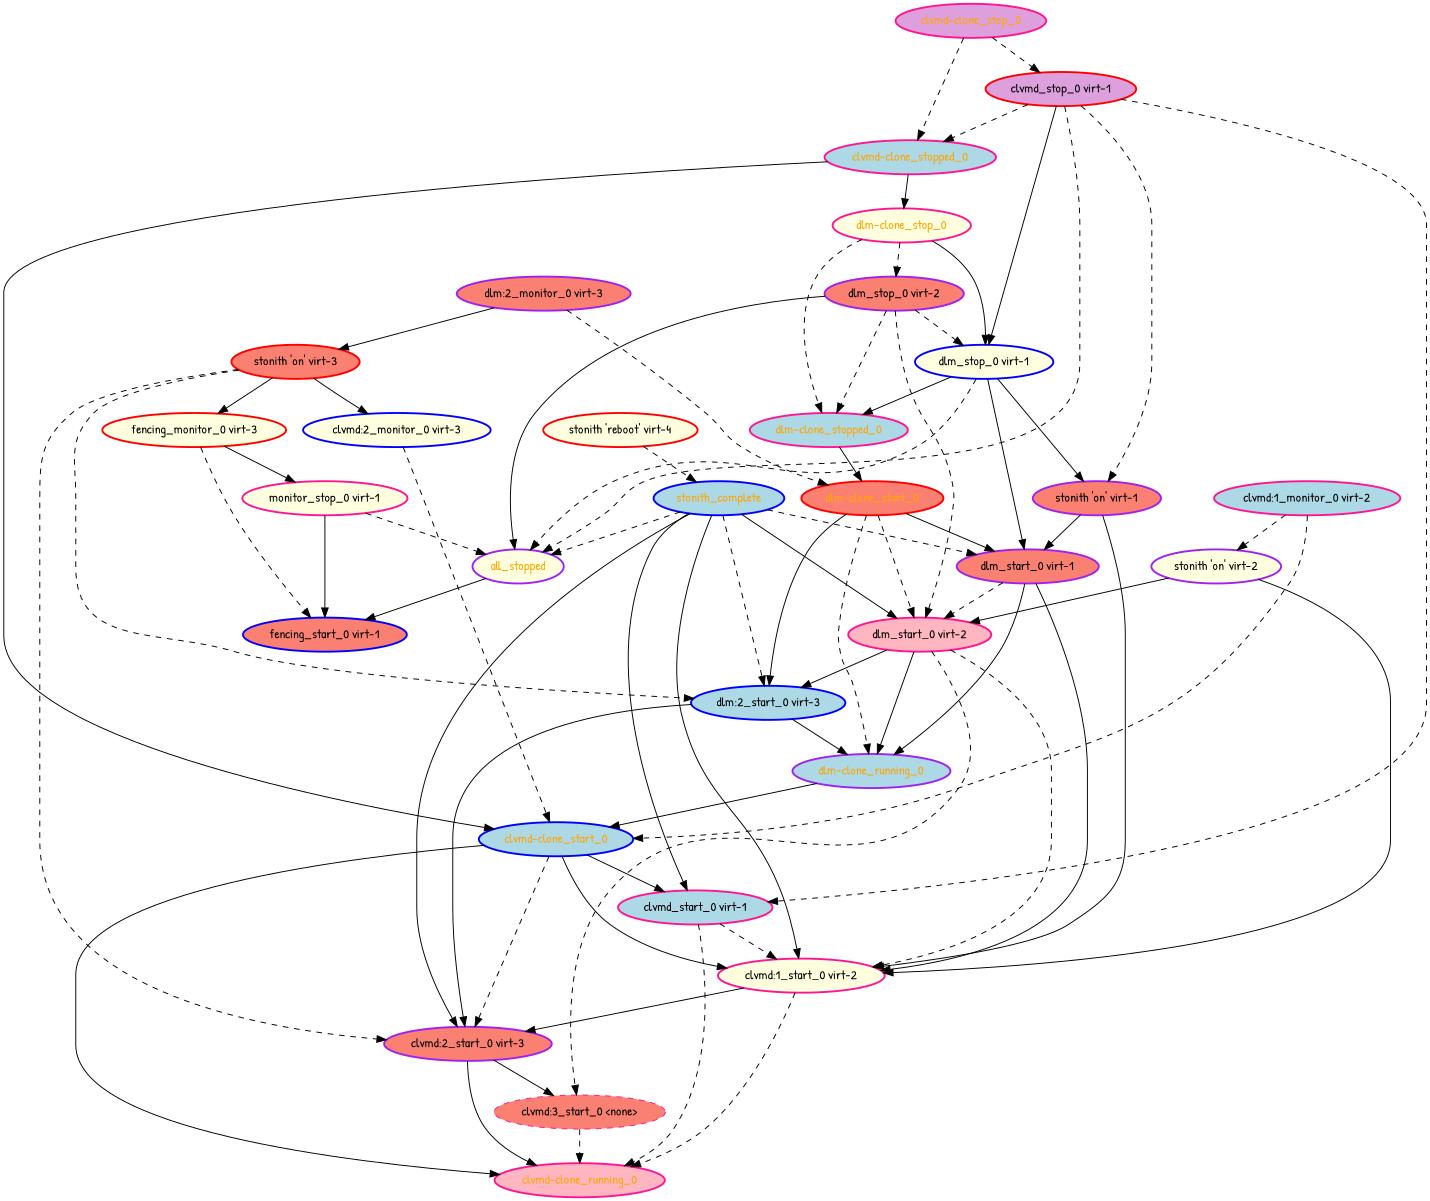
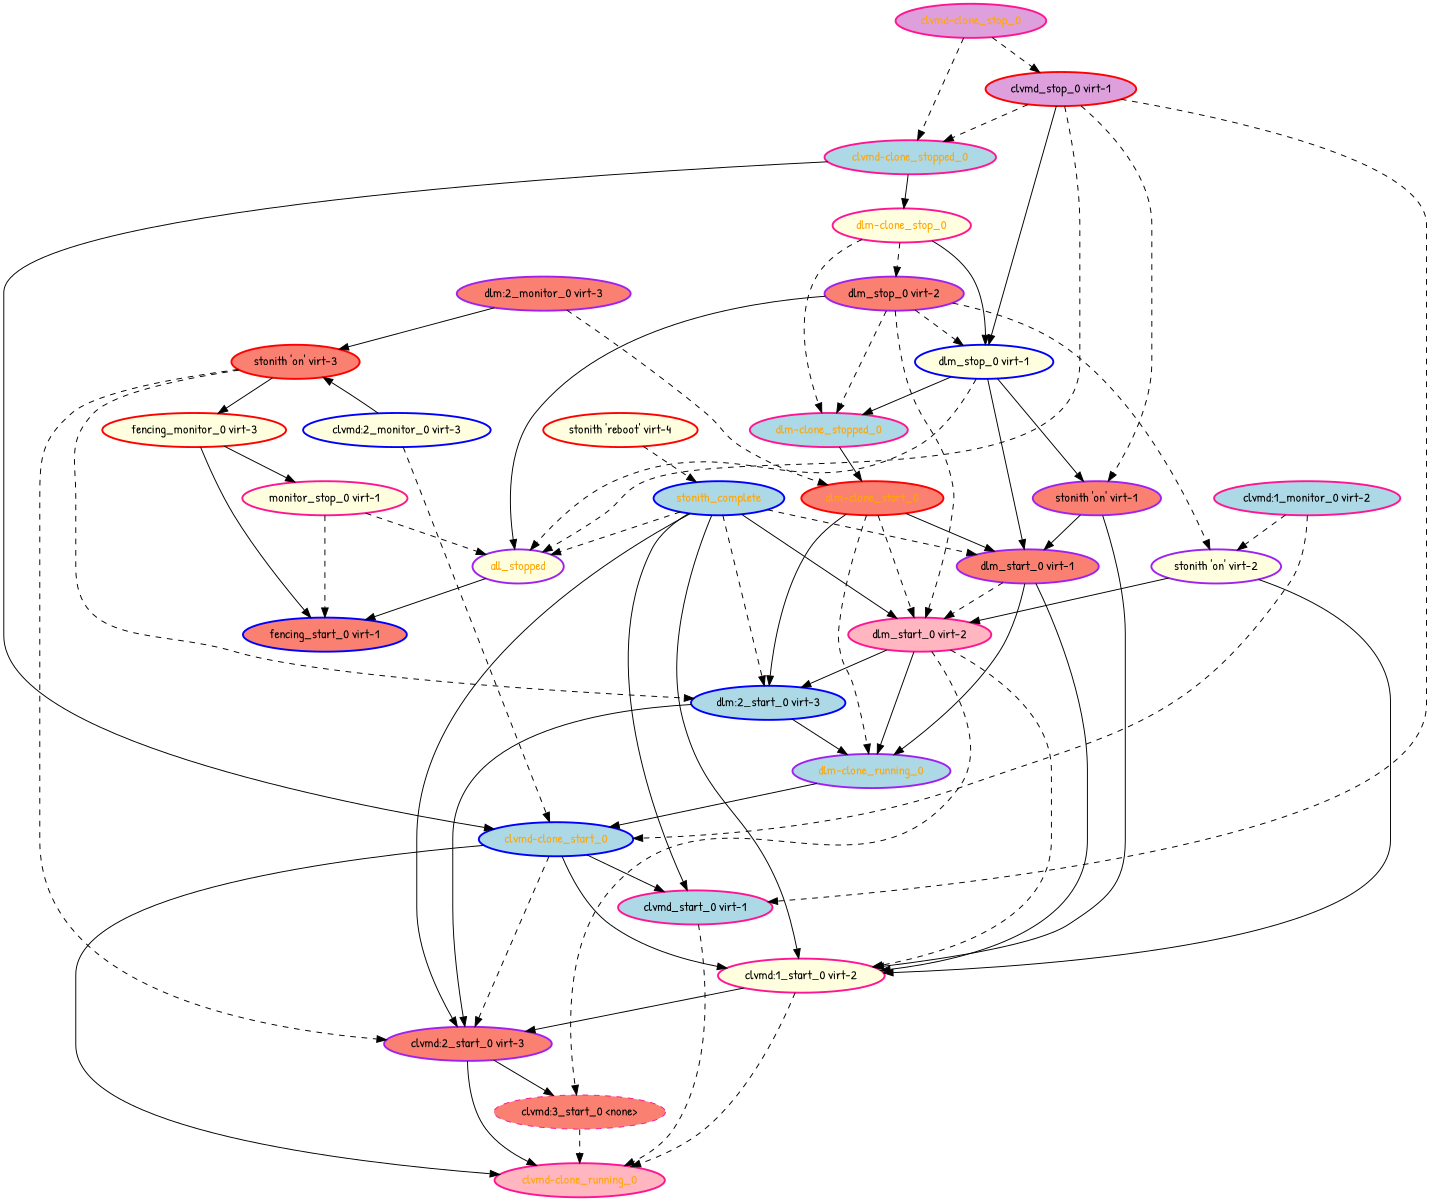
  digraph {
    fontname="Patrick Hand"
    node [color=deeppink fillcolor=lightyellow fontcolor=black fontname="Patrick Hand" style="bold,filled"]
    edge [fontname="Patrick Hand" style=solid]
    all_stopped [color=purple fontcolor=orange]
    "fencing_start_0 virt-1" [color=blue fillcolor=salmon]
    "clvmd-clone_running_0" [fillcolor=lightpink fontcolor=orange]
    "clvmd-clone_start_0" [color=blue fillcolor=lightblue fontcolor=orange]
    "clvmd:1_start_0 virt-2"
    "clvmd:2_start_0 virt-3" [color=purple fillcolor=salmon]
    "clvmd_start_0 virt-1" [fillcolor=lightblue]
    "clvmd:3_start_0 <none>" [fillcolor=salmon style="dashed,filled"]
    "clvmd-clone_stop_0" [fillcolor=plum fontcolor=orange]
    "clvmd-clone_stopped_0" [fillcolor=lightblue fontcolor=orange]
    "clvmd_stop_0 virt-1" [color=red fillcolor=plum]
    "dlm-clone_stop_0" [fontcolor=orange]
    "dlm_stop_0 virt-1" [color=blue]
    "stonith 'on' virt-1" [color=purple fillcolor=salmon]
    "dlm-clone_stopped_0" [fillcolor=lightblue fontcolor=orange]
    "dlm_stop_0 virt-2" [color=purple fillcolor=salmon]
    "dlm_start_0 virt-1" [color=purple fillcolor=salmon]
    "dlm-clone_start_0" [color=red fillcolor=salmon fontcolor=orange]
    "stonith 'on' virt-2" [color=purple]
    "dlm_start_0 virt-2" [fillcolor=lightpink]
    "clvmd:1_monitor_0 virt-2" [fillcolor=lightblue]
    "dlm:2_start_0 virt-3" [color=blue fillcolor=lightblue]
    "dlm-clone_running_0" [color=purple fillcolor=lightblue fontcolor=orange]
    "clvmd:2_monitor_0 virt-3" [color=blue]
    "stonith 'on' virt-3" [color=red fillcolor=salmon]
    "fencing_monitor_0 virt-3" [color=red]
    n27 [label="monitor_stop_0 virt-1"]
    "dlm:2_monitor_0 virt-3" [color=purple fillcolor=salmon]
    "stonith 'reboot' virt-4" [color=red]
    stonith_complete [color=blue fillcolor=lightblue fontcolor=orange]
    all_stopped -> "fencing_start_0 virt-1"
    "clvmd-clone_start_0" -> "clvmd-clone_running_0"
    "clvmd-clone_start_0" -> "clvmd:1_start_0 virt-2"
    "clvmd-clone_start_0" -> "clvmd:2_start_0 virt-3" [style=dashed]
    "clvmd-clone_start_0" -> "clvmd_start_0 virt-1"
    "clvmd:1_start_0 virt-2" -> "clvmd-clone_running_0" [style=dashed]
    "clvmd:1_start_0 virt-2" -> "clvmd:2_start_0 virt-3"
    "clvmd:2_start_0 virt-3" -> "clvmd-clone_running_0"
    "clvmd:2_start_0 virt-3" -> "clvmd:3_start_0 <none>"
    "clvmd_start_0 virt-1" -> "clvmd-clone_running_0" [style=dashed]
-   "clvmd_start_0 virt-1" -> "clvmd:1_start_0 virt-2" [style=dashed]
    "clvmd:3_start_0 <none>" -> "clvmd-clone_running_0" [style=dashed]
    "clvmd-clone_stop_0" -> "clvmd-clone_stopped_0" [style=dashed]
    "clvmd-clone_stop_0" -> "clvmd_stop_0 virt-1" [style=dashed]
    "clvmd-clone_stopped_0" -> "clvmd-clone_start_0"
    "clvmd-clone_stopped_0" -> "dlm-clone_stop_0"
    "clvmd_stop_0 virt-1" -> all_stopped [style=dashed]
    "clvmd_stop_0 virt-1" -> "clvmd_start_0 virt-1" [style=dashed]
    "clvmd_stop_0 virt-1" -> "clvmd-clone_stopped_0" [style=dashed]
    "clvmd_stop_0 virt-1" -> "dlm_stop_0 virt-1"
    "clvmd_stop_0 virt-1" -> "stonith 'on' virt-1" [style=dashed]
    "dlm-clone_stop_0" -> "dlm_stop_0 virt-1"
    "dlm-clone_stop_0" -> "dlm-clone_stopped_0" [style=dashed]
    "dlm-clone_stop_0" -> "dlm_stop_0 virt-2" [style=dashed]
    "dlm_stop_0 virt-1" -> all_stopped [style=dashed]
    "dlm_stop_0 virt-1" -> "stonith 'on' virt-1"
    "dlm_stop_0 virt-1" -> "dlm-clone_stopped_0"
    "dlm_stop_0 virt-1" -> "dlm_start_0 virt-1"
    "stonith 'on' virt-1" -> "clvmd:1_start_0 virt-2"
    "stonith 'on' virt-1" -> "dlm_start_0 virt-1"
    "dlm-clone_stopped_0" -> "dlm-clone_start_0"
    "dlm_stop_0 virt-2" -> all_stopped
    "dlm_stop_0 virt-2" -> "dlm_stop_0 virt-1" [style=dashed]
    "dlm_stop_0 virt-2" -> "dlm-clone_stopped_0" [style=dashed]
+   "dlm_stop_0 virt-2" -> "stonith 'on' virt-2" [style=dashed]
    "dlm_stop_0 virt-2" -> "dlm_start_0 virt-2" [style=dashed]
    "dlm_start_0 virt-1" -> "clvmd:1_start_0 virt-2"
    "dlm_start_0 virt-1" -> "dlm_start_0 virt-2" [style=dashed]
    "dlm_start_0 virt-1" -> "dlm-clone_running_0"
    "dlm-clone_start_0" -> "dlm_start_0 virt-1"
    "dlm-clone_start_0" -> "dlm_start_0 virt-2" [style=dashed]
    "dlm-clone_start_0" -> "dlm:2_start_0 virt-3"
    "dlm-clone_start_0" -> "dlm-clone_running_0" [style=dashed]
    "stonith 'on' virt-2" -> "clvmd:1_start_0 virt-2"
    "stonith 'on' virt-2" -> "dlm_start_0 virt-2"
    "dlm_start_0 virt-2" -> "clvmd:1_start_0 virt-2" [style=dashed]
    "dlm_start_0 virt-2" -> "clvmd:3_start_0 <none>" [style=dashed]
    "dlm_start_0 virt-2" -> "dlm:2_start_0 virt-3"
    "dlm_start_0 virt-2" -> "dlm-clone_running_0"
    "clvmd:1_monitor_0 virt-2" -> "clvmd-clone_start_0" [style=dashed]
    "clvmd:1_monitor_0 virt-2" -> "stonith 'on' virt-2" [style=dashed]
    "dlm:2_start_0 virt-3" -> "clvmd:2_start_0 virt-3"
    "dlm:2_start_0 virt-3" -> "dlm-clone_running_0"
    "dlm-clone_running_0" -> "clvmd-clone_start_0"
    "clvmd:2_monitor_0 virt-3" -> "clvmd-clone_start_0" [style=dashed]
-   "stonith 'on' virt-3" -> "clvmd:2_monitor_0 virt-3"
+   "clvmd:2_monitor_0 virt-3" -> "stonith 'on' virt-3"
    "stonith 'on' virt-3" -> "clvmd:2_start_0 virt-3" [style=dashed]
    "stonith 'on' virt-3" -> "dlm:2_start_0 virt-3" [style=dashed]
    "stonith 'on' virt-3" -> "fencing_monitor_0 virt-3"
-   "fencing_monitor_0 virt-3" -> "fencing_start_0 virt-1" [style=dashed]
+   "fencing_monitor_0 virt-3" -> "fencing_start_0 virt-1"
    "fencing_monitor_0 virt-3" -> n27
    n27 -> all_stopped [style=dashed]
-   n27 -> "fencing_start_0 virt-1"
+   n27 -> "fencing_start_0 virt-1" [style=dashed]
    "dlm:2_monitor_0 virt-3" -> "dlm-clone_start_0" [style=dashed]
    "dlm:2_monitor_0 virt-3" -> "stonith 'on' virt-3"
    "stonith 'reboot' virt-4" -> stonith_complete [style=dashed]
    stonith_complete -> all_stopped [style=dashed]
    stonith_complete -> "clvmd:1_start_0 virt-2"
    stonith_complete -> "clvmd:2_start_0 virt-3"
    stonith_complete -> "clvmd_start_0 virt-1"
    stonith_complete -> "dlm_start_0 virt-1" [style=dashed]
    stonith_complete -> "dlm_start_0 virt-2"
    stonith_complete -> "dlm:2_start_0 virt-3" [style=dashed]
  }
